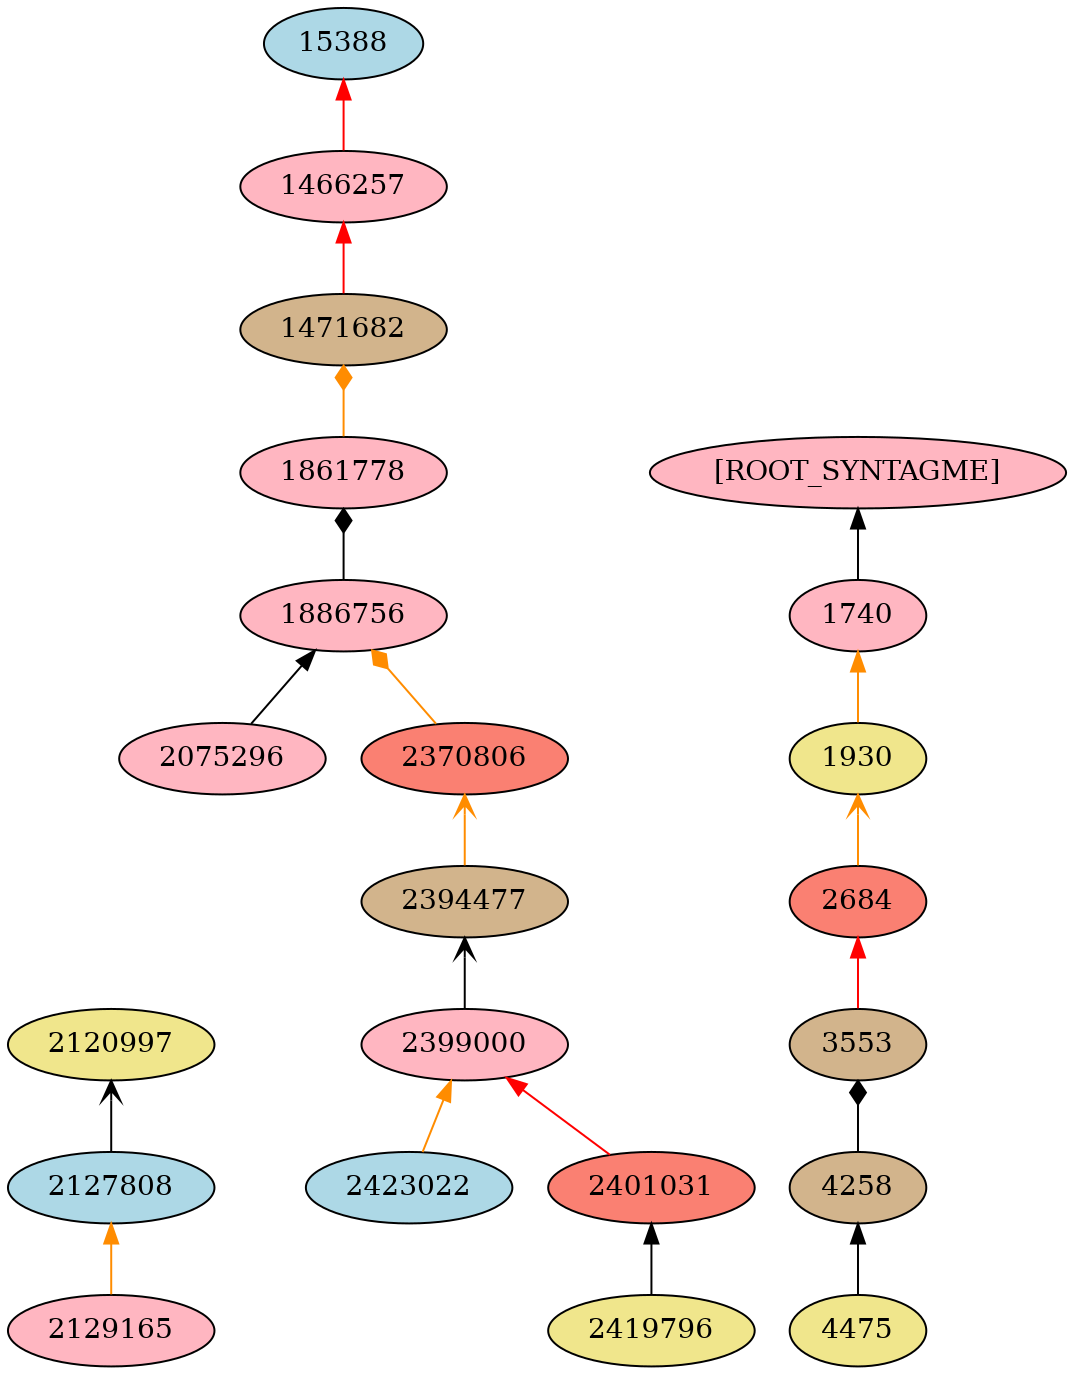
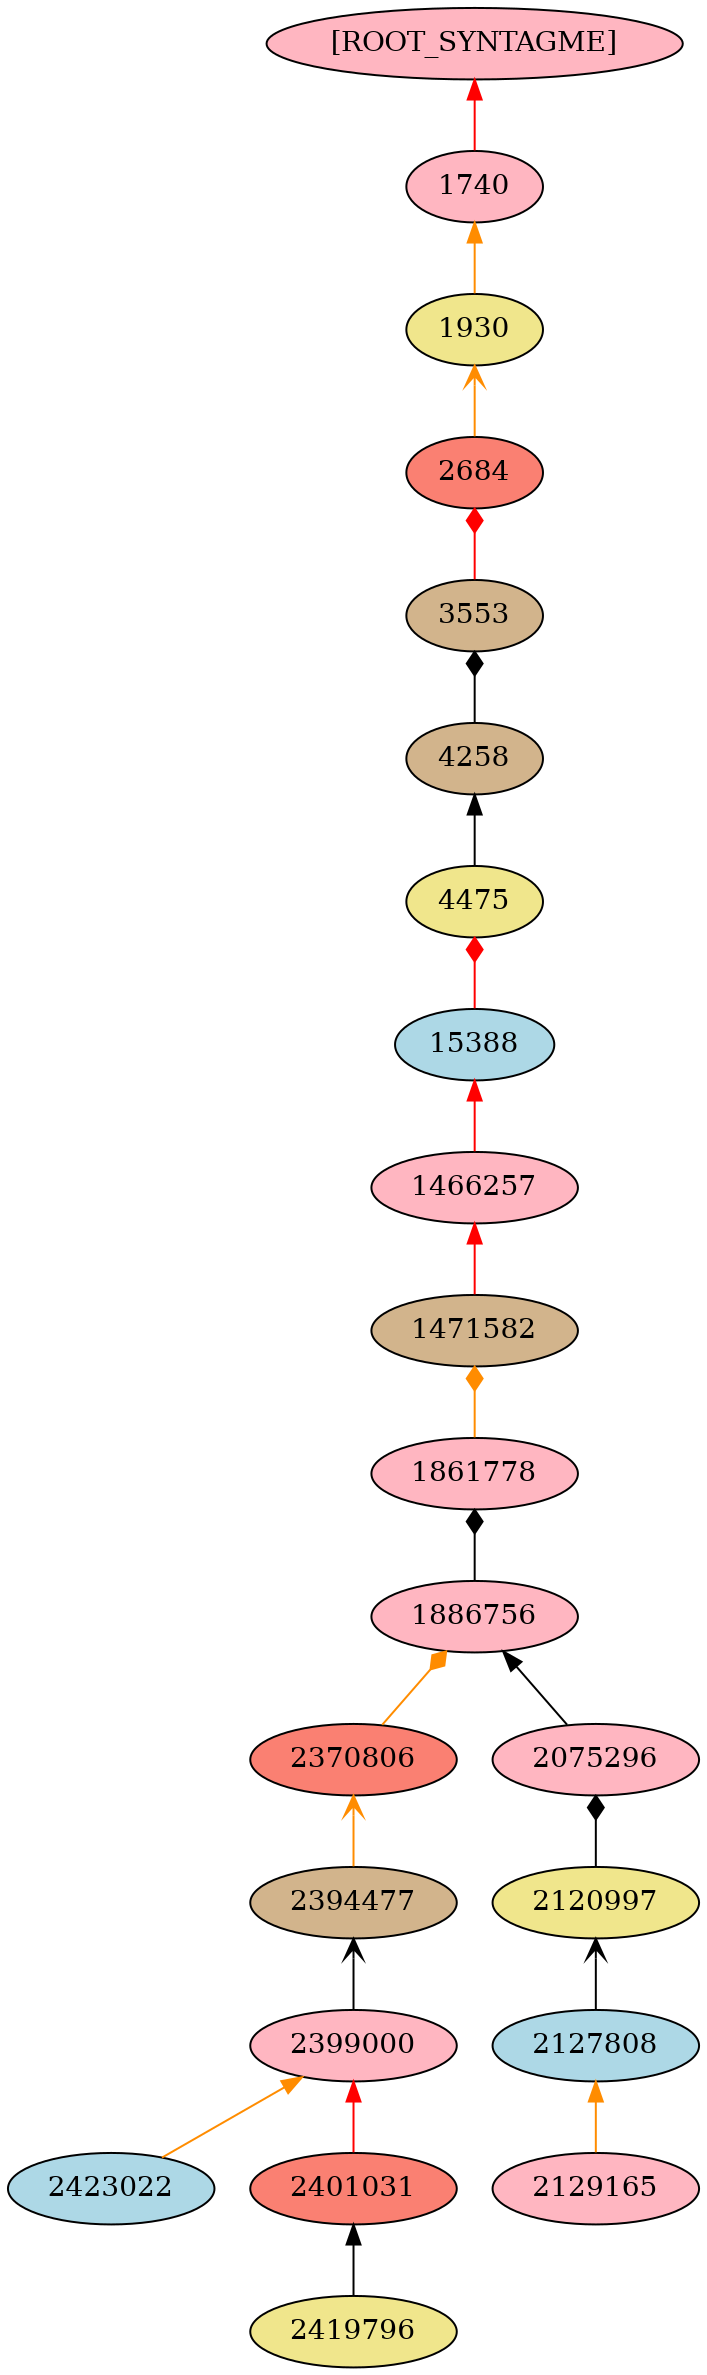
  digraph {
    rankdir=BT
    node [fillcolor=lightpink style=filled]
    edge [arrowhead=normal color=black]
    2127808 [fillcolor=lightblue]
    2120997 [fillcolor=khaki]
    2075296
    1886756
    4258 [fillcolor=tan]
    3553 [fillcolor=tan]
    2684 [fillcolor=salmon]
    1930 [fillcolor=khaki]
    2129165
    15388 [fillcolor=lightblue]
    4475 [fillcolor=khaki]
    2423022 [fillcolor=lightblue]
    2399000
    2419796 [fillcolor=khaki]
    2401031 [fillcolor=salmon]
    2394477 [fillcolor=tan]
    1740
    2370806 [fillcolor=salmon]
-   1471682 [fillcolor=tan]
+   1471682 [fillcolor=tan label=1471582]
    1466257
    "[ROOT_SYNTAGME]"
    1861778
    2127808 -> 2120997 [arrowhead=vee]
+   2120997 -> 2075296 [arrowhead=diamond]
    2075296 -> 1886756
    1886756 -> 1861778 [arrowhead=diamond]
    4258 -> 3553 [arrowhead=diamond]
-   3553 -> 2684 [color=red]
+   3553 -> 2684 [arrowhead=diamond color=red]
    2684 -> 1930 [arrowhead=vee color=darkorange]
    1930 -> 1740 [color=darkorange]
    2129165 -> 2127808 [color=darkorange]
+   15388 -> 4475 [arrowhead=diamond color=red]
    4475 -> 4258
    2423022 -> 2399000 [color=darkorange]
    2399000 -> 2394477 [arrowhead=vee]
    2419796 -> 2401031
    2401031 -> 2399000 [color=red]
    2394477 -> 2370806 [arrowhead=vee color=darkorange]
-   1740 -> "[ROOT_SYNTAGME]"
+   1740 -> "[ROOT_SYNTAGME]" [color=red]
    2370806 -> 1886756 [arrowhead=diamond color=darkorange]
    1471682 -> 1466257 [color=red]
    1466257 -> 15388 [color=red]
    1861778 -> 1471682 [arrowhead=diamond color=darkorange]
  }
